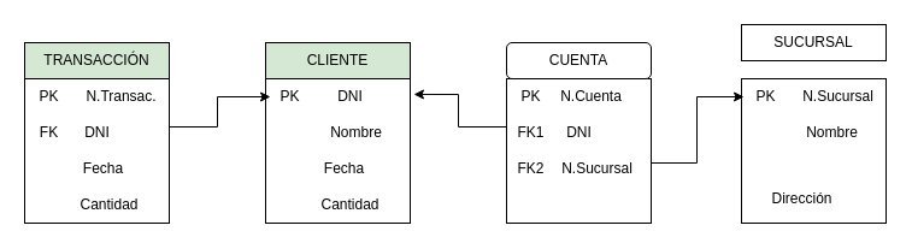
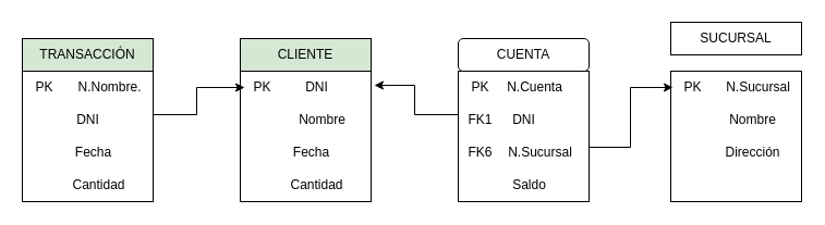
  <mxCell id="0" />
  <mxCell id="1" parent="0" />
  <mxCell id="2" value="" style="whiteSpace=wrap;html=1;aspect=fixed;" vertex="1" parent="1"><mxGeometry x="20" y="65" width="120" height="120" as="geometry" /></mxCell>
  <mxCell id="3" value="TRANSACCIÓN" style="rounded=0;whiteSpace=wrap;html=1;fillColor=#d5e8d4;" vertex="1" parent="1"><mxGeometry x="20" y="35" width="120" height="30" as="geometry" /></mxCell>
  <mxCell id="4" value="&lt;div&gt;PK&lt;/div&gt;" style="text;html=1;align=center;verticalAlign=middle;resizable=0;points=[];autosize=1;strokeColor=none;fillColor=none;" vertex="1" parent="1"><mxGeometry x="20" y="65" width="40" height="30" as="geometry" /></mxCell>
- <mxCell id="5" value="N.Transac." style="text;html=1;align=center;verticalAlign=middle;resizable=0;points=[];autosize=1;strokeColor=none;fillColor=none;" vertex="1" parent="1"><mxGeometry x="60" y="65" width="80" height="30" as="geometry" /></mxCell>
- <mxCell id="6" value="FK" style="text;html=1;align=center;verticalAlign=middle;resizable=0;points=[];autosize=1;strokeColor=none;fillColor=none;" vertex="1" parent="1"><mxGeometry x="20" y="95" width="40" height="30" as="geometry" /></mxCell>
+ <mxCell id="5" value="N.Nombre." style="text;html=1;align=center;verticalAlign=middle;resizable=0;points=[];autosize=1;strokeColor=none;fillColor=none;" vertex="1" parent="1"><mxGeometry x="60" y="65" width="80" height="30" as="geometry" /></mxCell>
  <mxCell id="7" value="DNI" style="text;html=1;align=center;verticalAlign=middle;resizable=0;points=[];autosize=1;strokeColor=none;fillColor=none;" vertex="1" parent="1"><mxGeometry x="60" y="95" width="40" height="30" as="geometry" /></mxCell>
  <mxCell id="8" value="Fecha" style="text;html=1;align=center;verticalAlign=middle;resizable=0;points=[];autosize=1;strokeColor=none;fillColor=none;" vertex="1" parent="1"><mxGeometry x="55" y="125" width="60" height="30" as="geometry" /></mxCell>
  <mxCell id="9" value="Cantidad" style="text;html=1;align=center;verticalAlign=middle;resizable=0;points=[];autosize=1;strokeColor=none;fillColor=none;" vertex="1" parent="1"><mxGeometry x="55" y="155" width="70" height="30" as="geometry" /></mxCell>
  <mxCell id="10" value="" style="whiteSpace=wrap;html=1;aspect=fixed;" vertex="1" parent="1"><mxGeometry x="220" y="65" width="120" height="120" as="geometry" /></mxCell>
  <mxCell id="11" value="CLIENTE" style="rounded=0;whiteSpace=wrap;html=1;fillColor=#d5e8d4;" vertex="1" parent="1"><mxGeometry x="220" y="35" width="120" height="30" as="geometry" /></mxCell>
  <mxCell id="12" value="&lt;div&gt;PK&lt;/div&gt;" style="text;html=1;align=center;verticalAlign=middle;resizable=0;points=[];autosize=1;strokeColor=none;fillColor=none;" vertex="1" parent="1"><mxGeometry x="220" y="65" width="40" height="30" as="geometry" /></mxCell>
  <mxCell id="13" value="DNI" style="text;html=1;align=center;verticalAlign=middle;resizable=0;points=[];autosize=1;strokeColor=none;fillColor=none;" vertex="1" parent="1"><mxGeometry x="270" y="65" width="40" height="30" as="geometry" /></mxCell>
  <mxCell id="14" value="Nombre" style="text;html=1;align=center;verticalAlign=middle;resizable=0;points=[];autosize=1;strokeColor=none;fillColor=none;" vertex="1" parent="1"><mxGeometry x="260" y="95" width="70" height="30" as="geometry" /></mxCell>
  <mxCell id="15" value="Fecha" style="text;html=1;align=center;verticalAlign=middle;resizable=0;points=[];autosize=1;strokeColor=none;fillColor=none;" vertex="1" parent="1"><mxGeometry x="255" y="125" width="60" height="30" as="geometry" /></mxCell>
  <mxCell id="16" value="Cantidad" style="text;html=1;align=center;verticalAlign=middle;resizable=0;points=[];autosize=1;strokeColor=none;fillColor=none;" vertex="1" parent="1"><mxGeometry x="255" y="155" width="70" height="30" as="geometry" /></mxCell>
  <mxCell id="17" value="" style="whiteSpace=wrap;html=1;aspect=fixed;" vertex="1" parent="1"><mxGeometry x="420" y="65" width="120" height="120" as="geometry" /></mxCell>
  <mxCell id="18" value="CUENTA" style="whiteSpace=wrap;html=1;rounded=1;" vertex="1" parent="1"><mxGeometry x="420" y="35" width="120" height="30" as="geometry" /></mxCell>
  <mxCell id="19" value="&lt;div&gt;PK&lt;/div&gt;" style="text;html=1;align=center;verticalAlign=middle;resizable=0;points=[];autosize=1;strokeColor=none;fillColor=none;" vertex="1" parent="1"><mxGeometry x="420" y="65" width="40" height="30" as="geometry" /></mxCell>
  <mxCell id="20" value="N.Cuenta" style="text;html=1;align=center;verticalAlign=middle;resizable=0;points=[];autosize=1;strokeColor=none;fillColor=none;" vertex="1" parent="1"><mxGeometry x="450" y="65" width="80" height="30" as="geometry" /></mxCell>
  <mxCell id="21" value="DNI" style="text;html=1;align=center;verticalAlign=middle;resizable=0;points=[];autosize=1;strokeColor=none;fillColor=none;" vertex="1" parent="1"><mxGeometry x="460" y="95" width="40" height="30" as="geometry" /></mxCell>
  <mxCell id="22" value="N.Sucursal" style="text;html=1;align=center;verticalAlign=middle;resizable=0;points=[];autosize=1;strokeColor=none;fillColor=none;" vertex="1" parent="1"><mxGeometry x="455" y="125" width="80" height="30" as="geometry" /></mxCell>
+ <mxCell id="23" value="Saldo" style="text;html=1;align=center;verticalAlign=middle;resizable=0;points=[];autosize=1;strokeColor=none;fillColor=none;" vertex="1" parent="1"><mxGeometry x="455" y="155" width="60" height="30" as="geometry" /></mxCell>
  <mxCell id="24" value="FK1" style="text;html=1;align=center;verticalAlign=middle;resizable=0;points=[];autosize=1;strokeColor=none;fillColor=none;" vertex="1" parent="1"><mxGeometry x="415" y="95" width="50" height="30" as="geometry" /></mxCell>
- <mxCell id="25" value="FK2" style="text;html=1;align=center;verticalAlign=middle;resizable=0;points=[];autosize=1;strokeColor=none;fillColor=none;" vertex="1" parent="1"><mxGeometry x="415" y="125" width="50" height="30" as="geometry" /></mxCell>
+ <mxCell id="25" value="FK6" style="text;html=1;align=center;verticalAlign=middle;resizable=0;points=[];autosize=1;strokeColor=none;fillColor=none;" vertex="1" parent="1"><mxGeometry x="415" y="125" width="50" height="30" as="geometry" /></mxCell>
  <mxCell id="26" value="" style="whiteSpace=wrap;html=1;aspect=fixed;" vertex="1" parent="1"><mxGeometry x="615" y="65" width="120" height="120" as="geometry" /></mxCell>
  <mxCell id="27" value="SUCURSAL" style="rounded=0;whiteSpace=wrap;html=1;" vertex="1" parent="1"><mxGeometry x="615" y="20" width="120" height="30" as="geometry" /></mxCell>
  <mxCell id="28" value="&lt;div&gt;PK&lt;/div&gt;" style="text;html=1;align=center;verticalAlign=middle;resizable=0;points=[];autosize=1;strokeColor=none;fillColor=none;" vertex="1" parent="1"><mxGeometry x="615" y="65" width="40" height="30" as="geometry" /></mxCell>
  <mxCell id="29" value="N.Sucursal" style="text;html=1;align=center;verticalAlign=middle;resizable=0;points=[];autosize=1;strokeColor=none;fillColor=none;" vertex="1" parent="1"><mxGeometry x="655" y="65" width="80" height="30" as="geometry" /></mxCell>
  <mxCell id="30" value="Nombre" style="text;html=1;align=center;verticalAlign=middle;resizable=0;points=[];autosize=1;strokeColor=none;fillColor=none;" vertex="1" parent="1"><mxGeometry x="655" y="95" width="70" height="30" as="geometry" /></mxCell>
- <mxCell id="31" value="Dirección" style="text;html=1;align=center;verticalAlign=middle;resizable=0;points=[];autosize=1;strokeColor=none;fillColor=none;" vertex="1" parent="1"><mxGeometry x="625" y="150" width="80" height="30" as="geometry" /></mxCell>
+ <mxCell id="31" value="Dirección" style="text;html=1;align=center;verticalAlign=middle;resizable=0;points=[];autosize=1;strokeColor=none;fillColor=none;" vertex="1" parent="1"><mxGeometry x="650" y="125" width="80" height="30" as="geometry" /></mxCell>
  <mxCell id="32" style="edgeStyle=orthogonalEdgeStyle;rounded=0;orthogonalLoop=1;jettySize=auto;html=1;exitX=1;exitY=0.75;exitDx=0;exitDy=0;entryX=0.05;entryY=0.5;entryDx=0;entryDy=0;entryPerimeter=0;" edge="1" parent="1" source="17" target="28"><mxGeometry relative="1" as="geometry"><Array as="points"><mxPoint x="540" y="135" /><mxPoint x="578" y="135" /><mxPoint x="578" y="80" /></Array></mxGeometry></mxCell>
  <mxCell id="33" style="edgeStyle=orthogonalEdgeStyle;rounded=0;orthogonalLoop=1;jettySize=auto;html=1;exitX=0;exitY=0.75;exitDx=0;exitDy=0;entryX=1.025;entryY=0.108;entryDx=0;entryDy=0;entryPerimeter=0;" edge="1" parent="1" source="17" target="10"><mxGeometry relative="1" as="geometry"><Array as="points"><mxPoint x="420" y="105" /><mxPoint x="380" y="105" /><mxPoint x="380" y="78" /></Array></mxGeometry></mxCell>
  <mxCell id="34" style="edgeStyle=orthogonalEdgeStyle;rounded=0;orthogonalLoop=1;jettySize=auto;html=1;exitX=1;exitY=0.5;exitDx=0;exitDy=0;entryX=0.1;entryY=0.5;entryDx=0;entryDy=0;entryPerimeter=0;" edge="1" parent="1" source="2" target="12"><mxGeometry relative="1" as="geometry"><Array as="points"><mxPoint x="140" y="105" /><mxPoint x="180" y="105" /><mxPoint x="180" y="80" /></Array></mxGeometry></mxCell>
